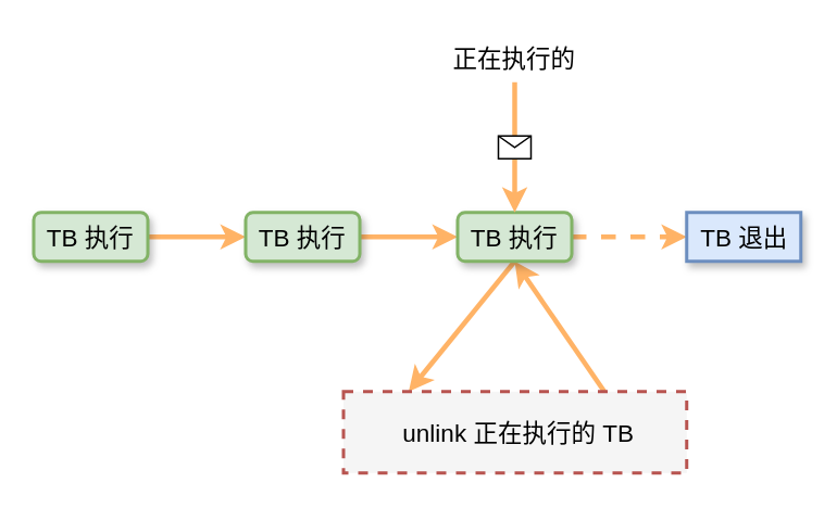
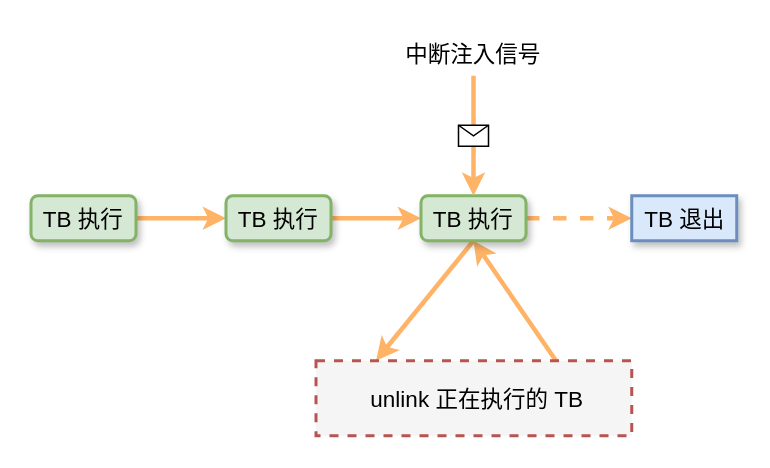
  <mxCell id="0" />
  <mxCell id="1" parent="0" />
  <mxCell id="2" style="edgeStyle=orthogonalEdgeStyle;shape=connector;rounded=1;orthogonalLoop=1;jettySize=auto;html=1;entryX=0;entryY=0.5;entryDx=0;entryDy=0;labelBackgroundColor=default;fontFamily=Helvetica;fontSize=15;fontColor=default;endArrow=classic;strokeColor=#FFB366;strokeWidth=3;" parent="1" source="3" target="5" edge="1"><mxGeometry relative="1" as="geometry" /></mxCell>
  <mxCell id="3" value="TB 执行" style="rounded=1;whiteSpace=wrap;html=1;fillColor=#d5e8d4;strokeColor=#82b366;fontSize=15;strokeWidth=2;glass=0;sketch=0;shadow=1;" parent="1" vertex="1"><mxGeometry x="20" y="130" width="70" height="30" as="geometry" /></mxCell>
  <mxCell id="4" style="edgeStyle=orthogonalEdgeStyle;shape=connector;rounded=1;orthogonalLoop=1;jettySize=auto;html=1;exitX=1;exitY=0.5;exitDx=0;exitDy=0;entryX=0;entryY=0.5;entryDx=0;entryDy=0;labelBackgroundColor=default;fontFamily=Helvetica;fontSize=15;fontColor=default;endArrow=classic;strokeColor=#FFB366;strokeWidth=3;" parent="1" source="5" target="9" edge="1"><mxGeometry relative="1" as="geometry" /></mxCell>
  <mxCell id="5" value="TB 执行" style="rounded=1;whiteSpace=wrap;html=1;fillColor=#d5e8d4;strokeColor=#82b366;fontSize=15;strokeWidth=2;glass=0;sketch=0;shadow=1;" parent="1" vertex="1"><mxGeometry x="150" y="130" width="70" height="30" as="geometry" /></mxCell>
  <mxCell id="6" style="rounded=1;orthogonalLoop=1;jettySize=auto;html=1;exitX=0.5;exitY=1;exitDx=0;exitDy=0;fontSize=15;strokeColor=#FFB366;strokeWidth=3;" parent="1" source="9" edge="1"><mxGeometry relative="1" as="geometry"><mxPoint x="250" y="240" as="targetPoint" /></mxGeometry></mxCell>
  <mxCell id="7" style="edgeStyle=none;rounded=1;orthogonalLoop=1;jettySize=auto;html=1;exitX=0.5;exitY=1;exitDx=0;exitDy=0;fontSize=15;strokeColor=#FFB366;strokeWidth=3;entryX=0.5;entryY=1;entryDx=0;entryDy=0;" parent="1" target="9" edge="1"><mxGeometry relative="1" as="geometry"><mxPoint x="370" y="240" as="sourcePoint" /></mxGeometry></mxCell>
  <mxCell id="8" value="" style="edgeStyle=none;rounded=1;orthogonalLoop=1;jettySize=auto;html=1;fontSize=15;strokeColor=#FFB366;strokeWidth=3;dashed=1;" parent="1" source="9" target="13" edge="1"><mxGeometry relative="1" as="geometry" /></mxCell>
  <mxCell id="9" value="TB 执行" style="rounded=1;whiteSpace=wrap;html=1;fillColor=#d5e8d4;strokeColor=#82b366;fontSize=15;strokeWidth=2;glass=0;sketch=0;shadow=1;" parent="1" vertex="1"><mxGeometry x="280" y="130" width="70" height="30" as="geometry" /></mxCell>
  <mxCell id="10" value="" style="endArrow=classic;html=1;rounded=1;labelBackgroundColor=default;fontFamily=Helvetica;fontSize=15;fontColor=default;strokeColor=#FFB366;strokeWidth=3;shape=connector;" parent="1" target="9" edge="1"><mxGeometry relative="1" as="geometry"><mxPoint x="315" y="50" as="sourcePoint" /><mxPoint x="450" y="-70" as="targetPoint" /></mxGeometry></mxCell>
  <mxCell id="11" value="" style="shape=message;html=1;outlineConnect=0;fontFamily=Helvetica;fontSize=15;fontColor=default;" parent="10" vertex="1"><mxGeometry width="20" height="14" relative="1" as="geometry"><mxPoint x="-10" y="-7" as="offset" /></mxGeometry></mxCell>
- <mxCell id="12" value="正在执行的" style="text;html=1;strokeColor=none;fillColor=none;align=center;verticalAlign=middle;whiteSpace=wrap;rounded=0;fontFamily=Helvetica;fontSize=15;fontColor=default;" parent="1" vertex="1"><mxGeometry x="260" y="20" width="110" height="30" as="geometry" /></mxCell>
+ <mxCell id="12" value="中断注入信号" style="text;html=1;strokeColor=none;fillColor=none;align=center;verticalAlign=middle;whiteSpace=wrap;rounded=0;fontFamily=Helvetica;fontSize=15;fontColor=default;" parent="1" vertex="1"><mxGeometry x="260" y="20" width="110" height="30" as="geometry" /></mxCell>
  <mxCell id="13" value="TB 退出" style="whiteSpace=wrap;html=1;fillColor=#dae8fc;strokeColor=#6c8ebf;fontSize=15;strokeWidth=2;glass=0;sketch=0;shadow=1;rounded=0;" parent="1" vertex="1"><mxGeometry x="420.5" y="130" width="70" height="30" as="geometry" /></mxCell>
  <mxCell id="14" value="&lt;span style=&quot;font-size: 15px&quot;&gt;&amp;nbsp;unlink 正在执行的 TB&lt;/span&gt;" style="rounded=0;whiteSpace=wrap;html=1;dashed=1;strokeWidth=2;strokeColor=#b85450;fillColor=#f5f5f5;" vertex="1" parent="1"><mxGeometry x="210" y="240" width="210.5" height="50" as="geometry" /></mxCell>
